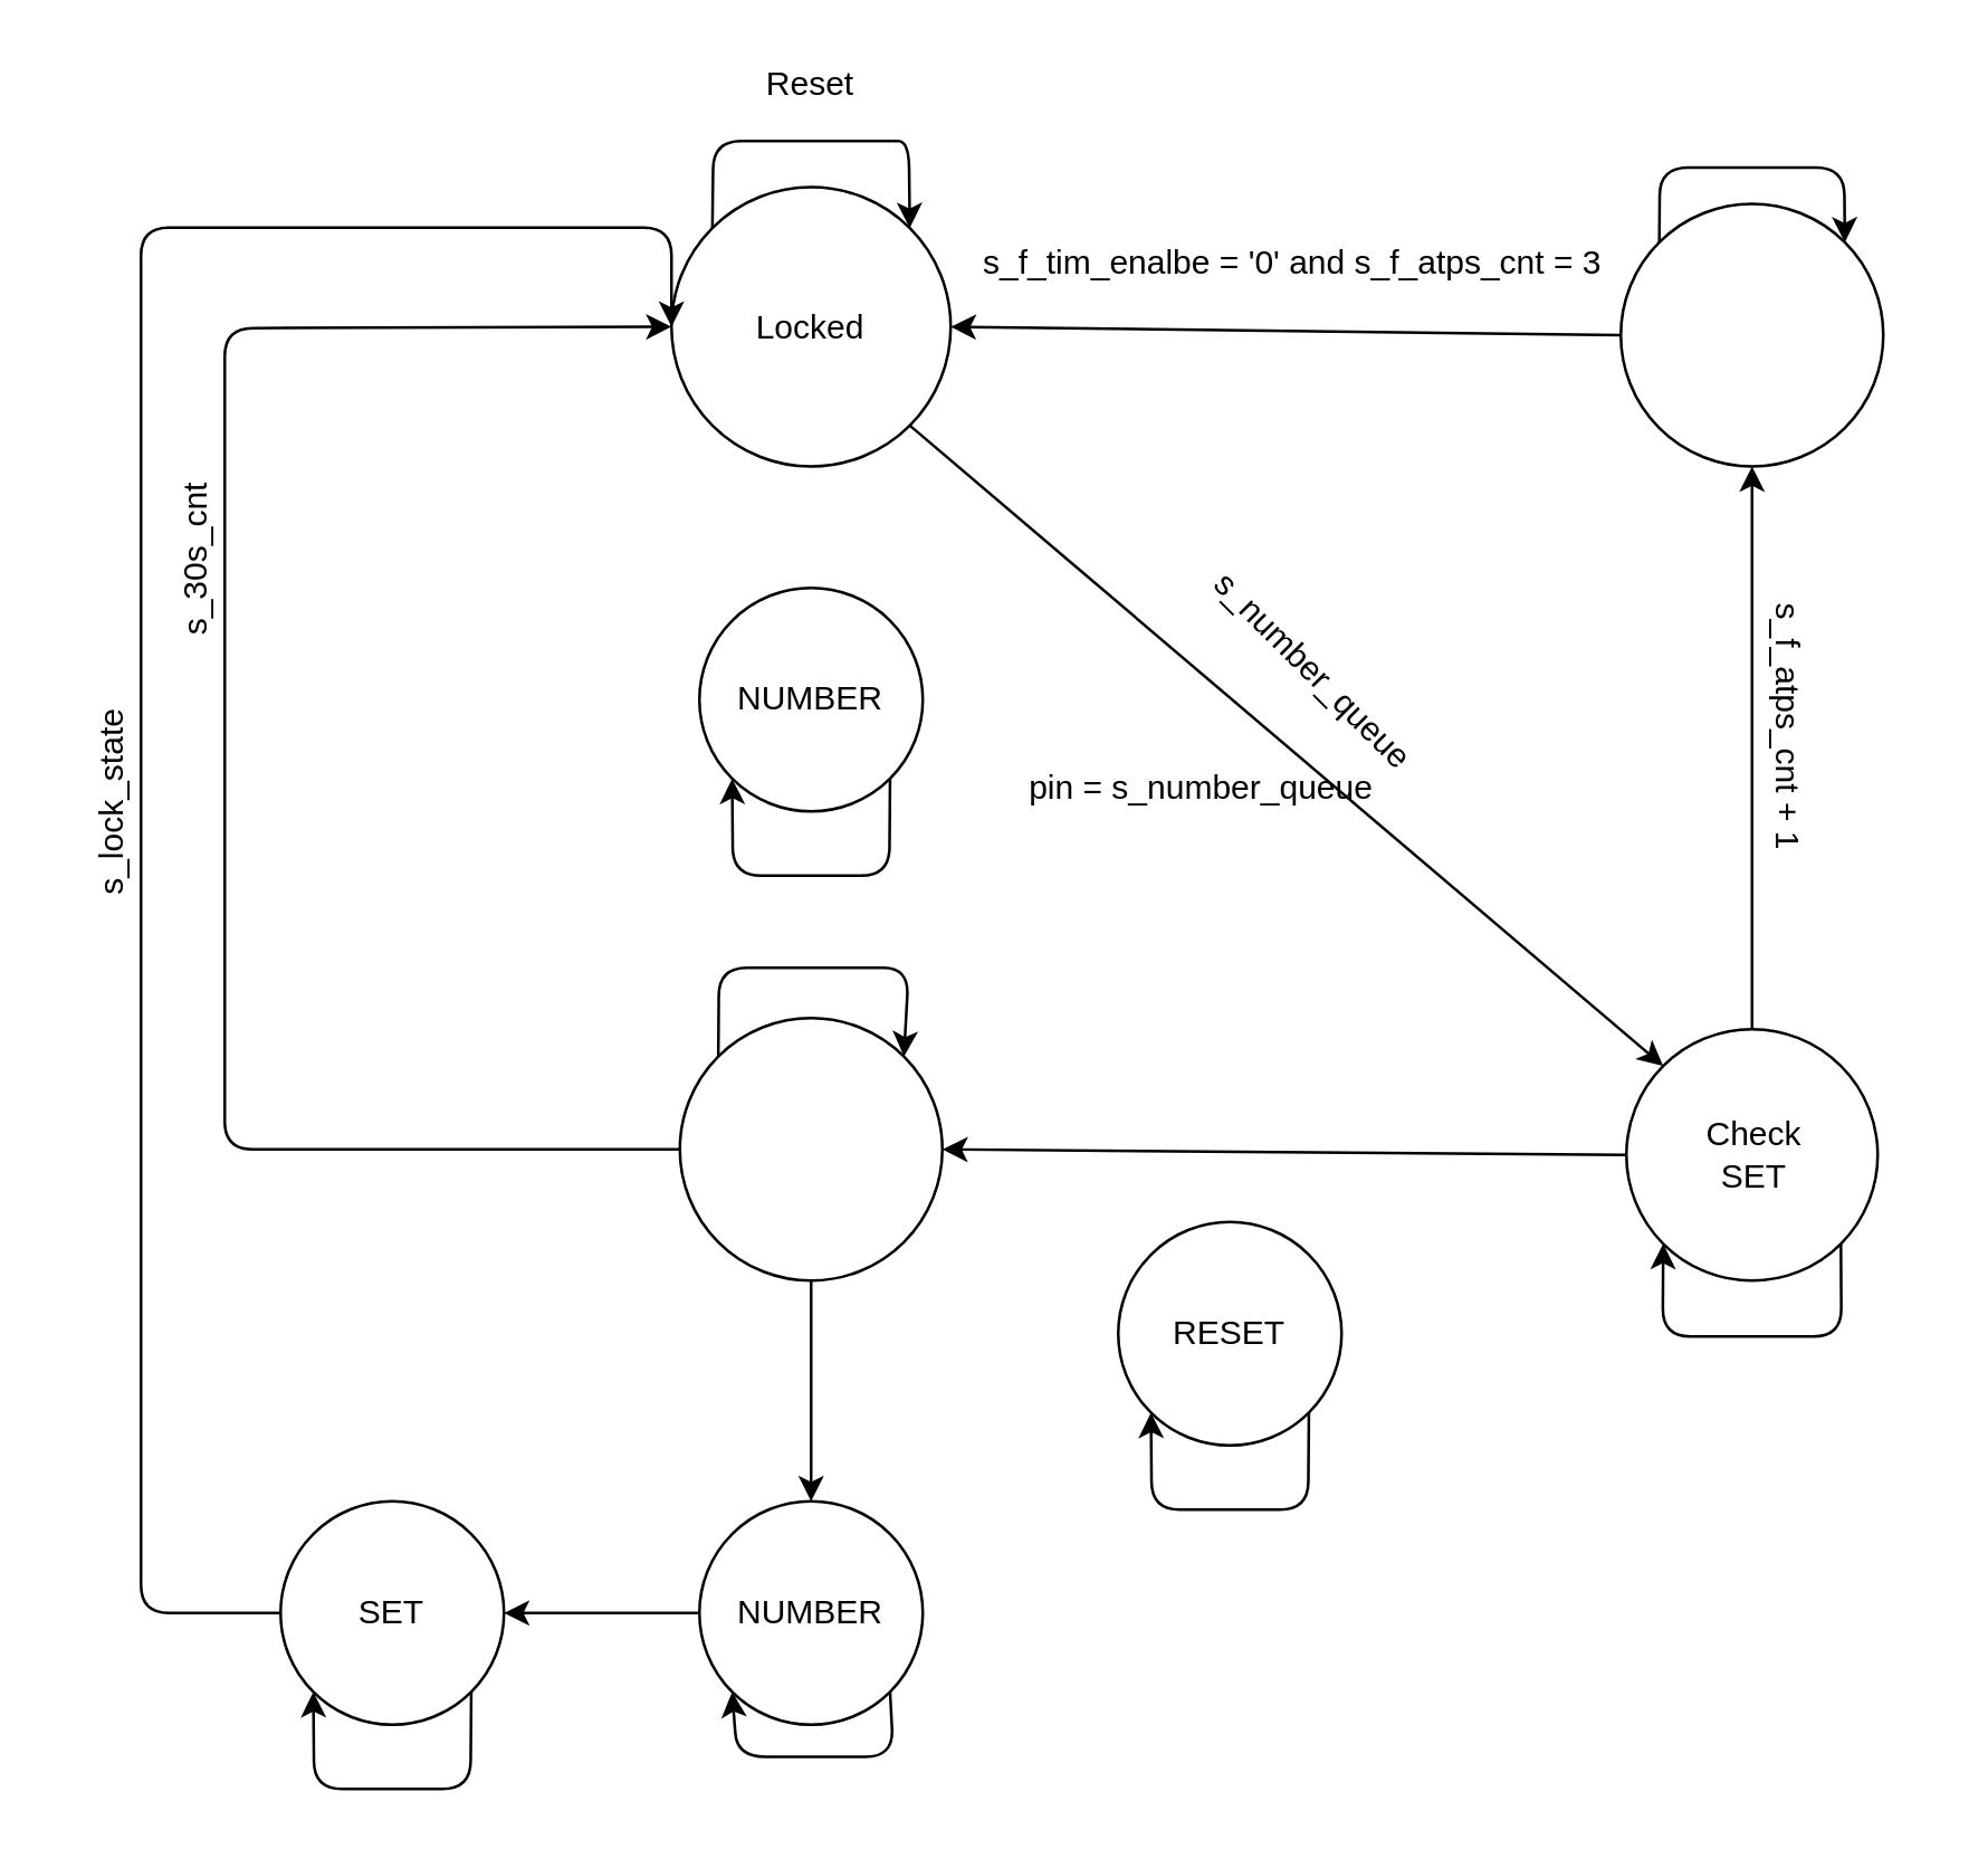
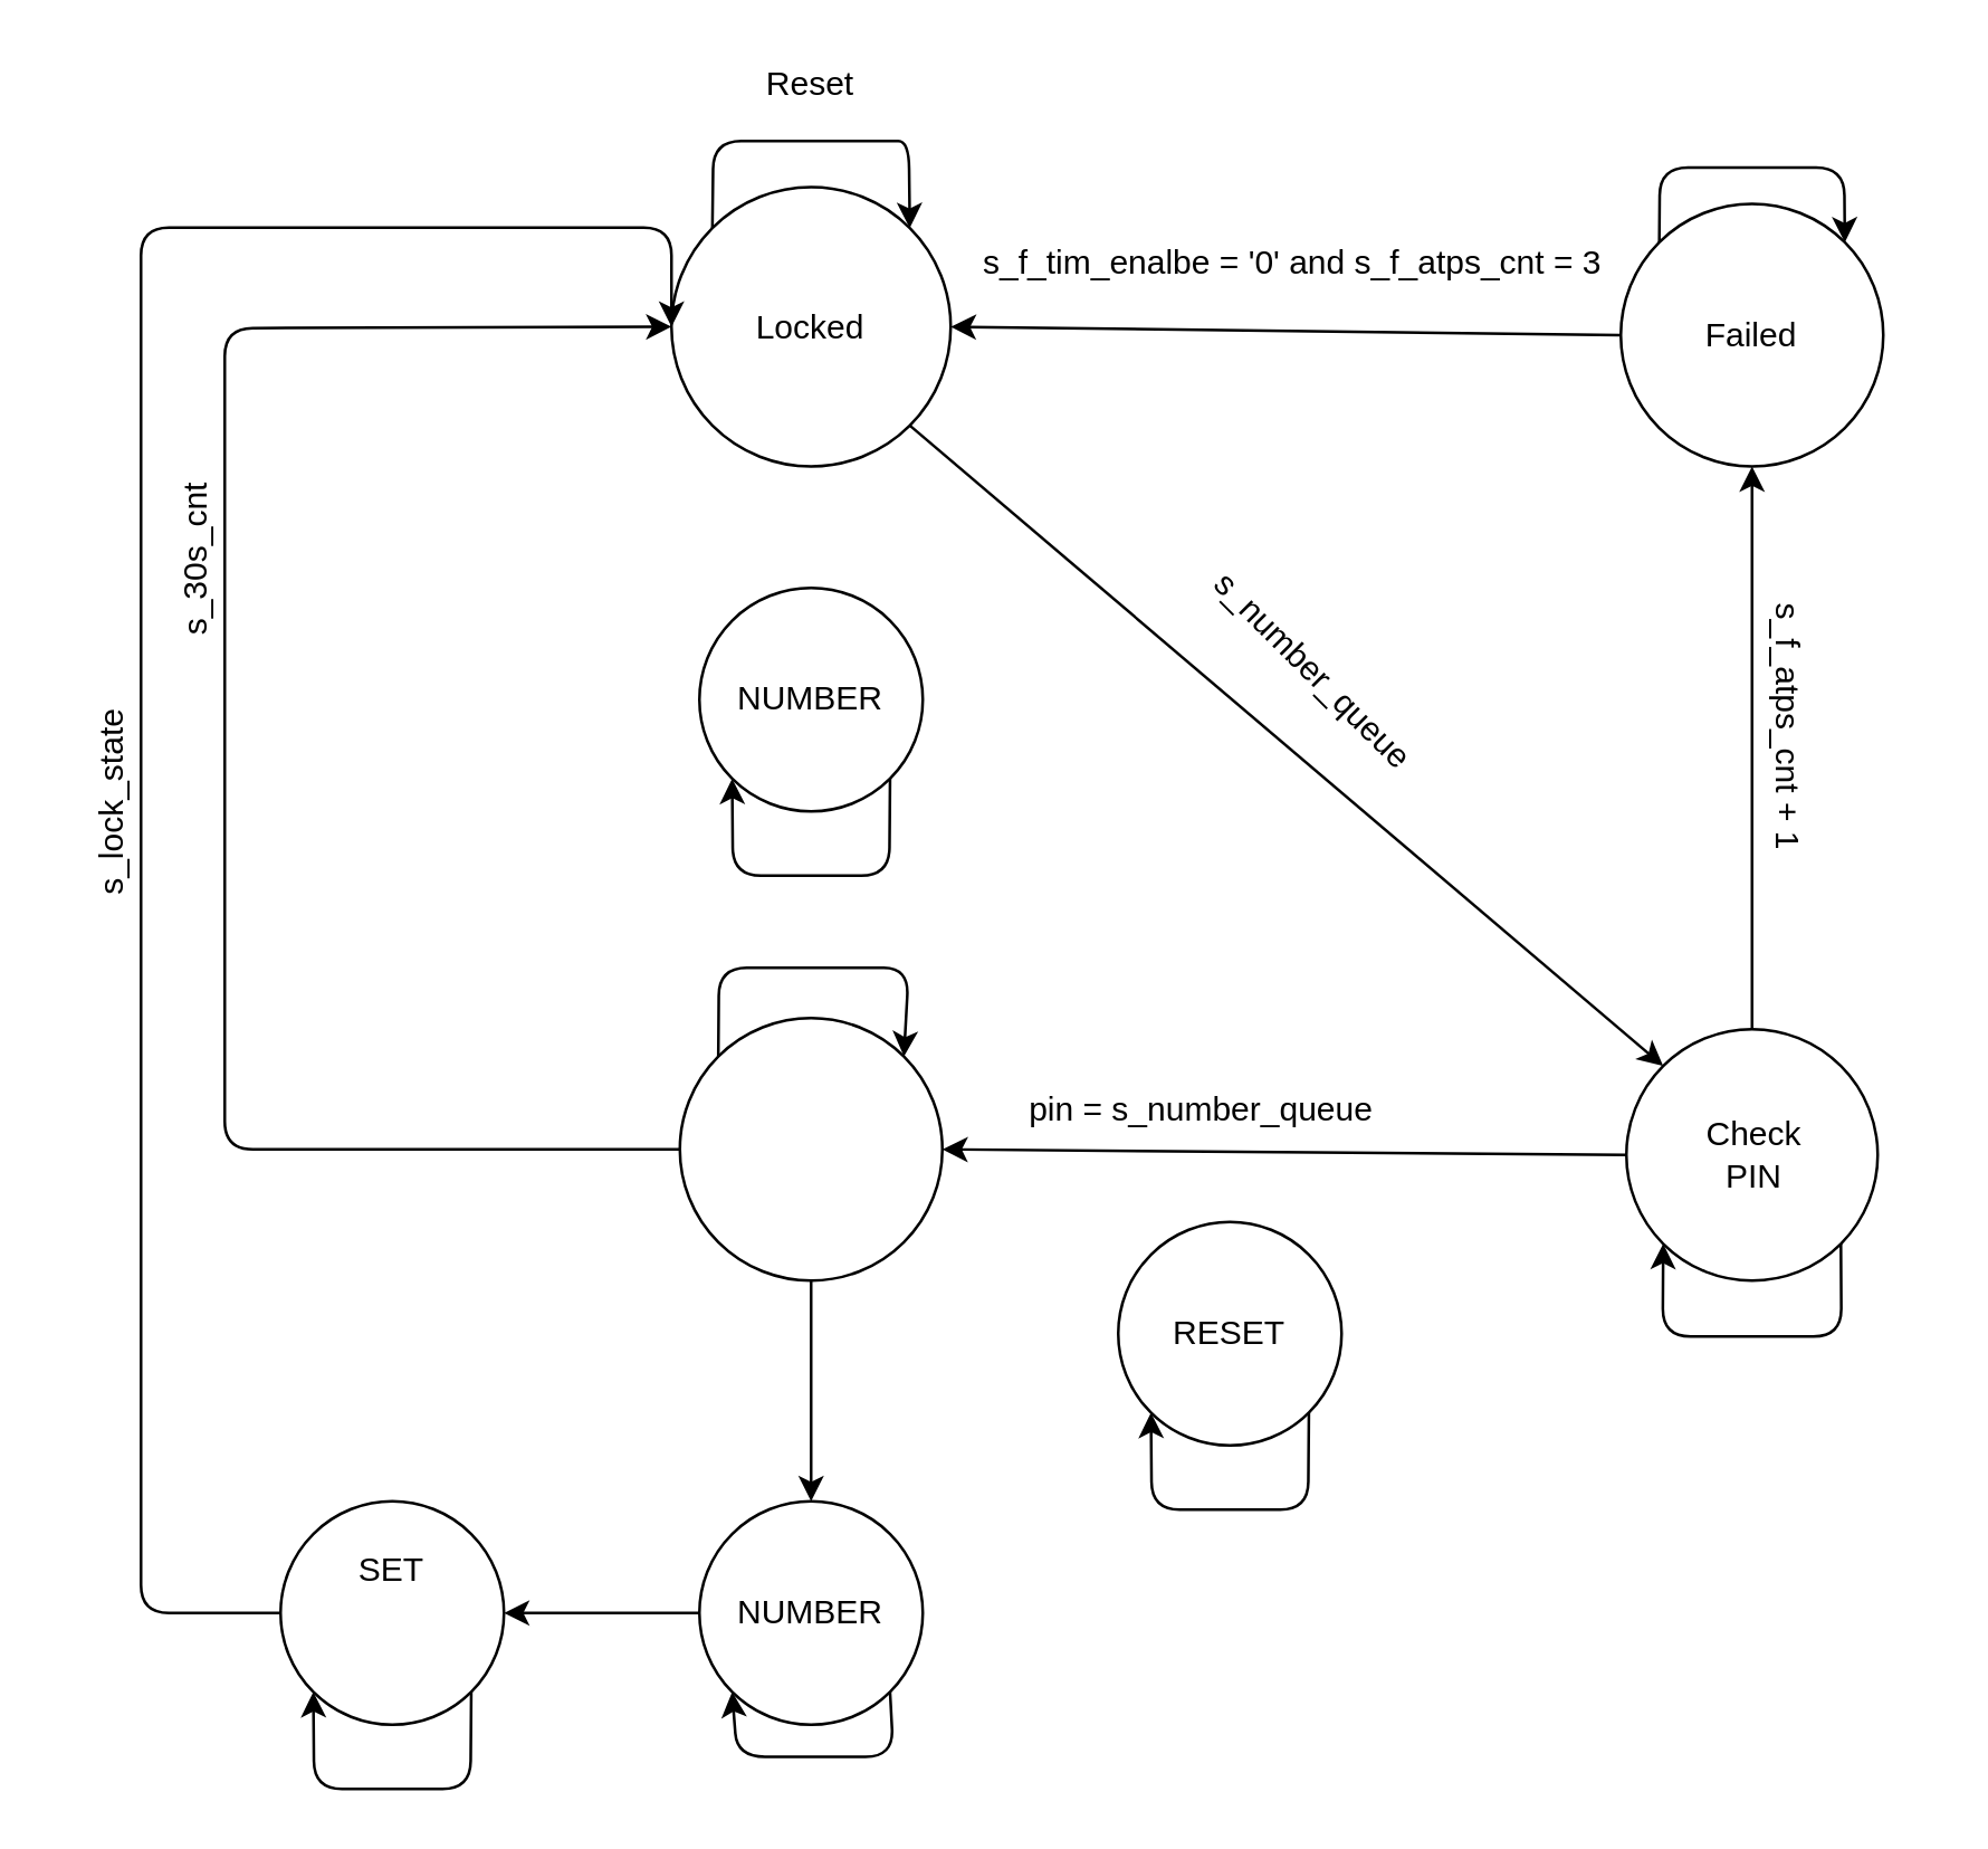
  <mxCell id="0" />
  <mxCell id="1" parent="0" />
  <mxCell id="2" value="" style="ellipse;whiteSpace=wrap;html=1;aspect=fixed;" parent="1" vertex="1"><mxGeometry x="240" y="66.5" width="100" height="100" as="geometry" /></mxCell>
  <mxCell id="3" value="Locked" style="text;html=1;strokeColor=none;fillColor=none;align=center;verticalAlign=middle;whiteSpace=wrap;rounded=0;" parent="1" vertex="1"><mxGeometry x="270" y="106.5" width="40" height="20" as="geometry" /></mxCell>
  <mxCell id="4" value="" style="ellipse;whiteSpace=wrap;html=1;aspect=fixed;" parent="1" vertex="1"><mxGeometry x="580" y="72.5" width="94" height="94" as="geometry" /></mxCell>
+ <mxCell id="5" value="Failed" style="text;html=1;strokeColor=none;fillColor=none;align=center;verticalAlign=middle;whiteSpace=wrap;rounded=0;" parent="1" vertex="1"><mxGeometry x="607" y="109.5" width="40" height="20" as="geometry" /></mxCell>
  <mxCell id="6" value="" style="endArrow=classic;html=1;exitX=0;exitY=0;exitDx=0;exitDy=0;entryX=1;entryY=0;entryDx=0;entryDy=0;" parent="1" source="2" target="2" edge="1"><mxGeometry width="50" height="50" relative="1" as="geometry"><mxPoint x="296" y="370" as="sourcePoint" /><mxPoint x="346" y="320" as="targetPoint" /><Array as="points"><mxPoint x="255" y="50" /><mxPoint x="282" y="50" /><mxPoint x="310" y="50" /><mxPoint x="325" y="50" /></Array></mxGeometry></mxCell>
  <mxCell id="7" style="edgeStyle=orthogonalEdgeStyle;rounded=0;orthogonalLoop=1;jettySize=auto;html=1;exitX=0.5;exitY=0;exitDx=0;exitDy=0;entryX=0.5;entryY=1;entryDx=0;entryDy=0;" edge="1" parent="1" source="8" target="4"><mxGeometry relative="1" as="geometry" /></mxCell>
  <mxCell id="8" value="" style="ellipse;whiteSpace=wrap;html=1;aspect=fixed;" parent="1" vertex="1"><mxGeometry x="582" y="368" width="90" height="90" as="geometry" /></mxCell>
- <mxCell id="9" value="Check SET" style="text;html=1;strokeColor=none;fillColor=none;align=center;verticalAlign=middle;whiteSpace=wrap;rounded=0;" parent="1" vertex="1"><mxGeometry x="608" y="403" width="40" height="20" as="geometry" /></mxCell>
+ <mxCell id="9" value="Check PIN" style="text;html=1;strokeColor=none;fillColor=none;align=center;verticalAlign=middle;whiteSpace=wrap;rounded=0;" parent="1" vertex="1"><mxGeometry x="608" y="403" width="40" height="20" as="geometry" /></mxCell>
  <mxCell id="10" style="edgeStyle=orthogonalEdgeStyle;rounded=0;orthogonalLoop=1;jettySize=auto;html=1;exitX=0.5;exitY=1;exitDx=0;exitDy=0;entryX=0.5;entryY=0;entryDx=0;entryDy=0;" edge="1" parent="1" source="11" target="31"><mxGeometry relative="1" as="geometry" /></mxCell>
  <mxCell id="11" value="" style="ellipse;whiteSpace=wrap;html=1;aspect=fixed;" parent="1" vertex="1"><mxGeometry x="243" y="364" width="94" height="94" as="geometry" /></mxCell>
  <mxCell id="12" value="" style="endArrow=classic;html=1;exitX=0;exitY=0;exitDx=0;exitDy=0;entryX=1;entryY=0;entryDx=0;entryDy=0;" parent="1" source="4" target="4" edge="1"><mxGeometry width="50" height="50" relative="1" as="geometry"><mxPoint x="587" y="39.5" as="sourcePoint" /><mxPoint x="637" y="-10.5" as="targetPoint" /><Array as="points"><mxPoint x="594" y="59.5" /><mxPoint x="627" y="59.5" /><mxPoint x="660" y="59.5" /></Array></mxGeometry></mxCell>
  <mxCell id="13" value="" style="endArrow=classic;html=1;exitX=0;exitY=0;exitDx=0;exitDy=0;entryX=1;entryY=0;entryDx=0;entryDy=0;" parent="1" source="11" target="11" edge="1"><mxGeometry width="50" height="50" relative="1" as="geometry"><mxPoint x="97" y="166" as="sourcePoint" /><mxPoint x="147" y="116" as="targetPoint" /><Array as="points"><mxPoint x="257" y="346" /><mxPoint x="297" y="346" /><mxPoint x="325" y="346" /></Array></mxGeometry></mxCell>
  <mxCell id="14" value="" style="endArrow=classic;html=1;entryX=1;entryY=0.5;entryDx=0;entryDy=0;exitX=0;exitY=0.5;exitDx=0;exitDy=0;" parent="1" source="8" target="11" edge="1"><mxGeometry width="50" height="50" relative="1" as="geometry"><mxPoint x="404" y="500" as="sourcePoint" /><mxPoint x="454" y="450" as="targetPoint" /></mxGeometry></mxCell>
- <mxCell id="15" value="pin = s_number_queue" style="text;html=1;strokeColor=none;fillColor=none;align=center;verticalAlign=middle;whiteSpace=wrap;rounded=0;" parent="1" vertex="1"><mxGeometry x="350" y="272" width="160" height="20" as="geometry" /></mxCell>
+ <mxCell id="15" value="pin = s_number_queue" style="text;html=1;strokeColor=none;fillColor=none;align=center;verticalAlign=middle;whiteSpace=wrap;rounded=0;" parent="1" vertex="1"><mxGeometry x="350" y="387" width="160" height="20" as="geometry" /></mxCell>
  <mxCell id="16" value="s_f_atps_cnt + 1" style="text;html=1;strokeColor=none;fillColor=none;align=center;verticalAlign=middle;whiteSpace=wrap;rounded=0;rotation=90;" parent="1" vertex="1"><mxGeometry x="590" y="250" width="100" height="20" as="geometry" /></mxCell>
  <mxCell id="17" value="" style="endArrow=classic;html=1;exitX=1;exitY=1;exitDx=0;exitDy=0;entryX=0;entryY=1;entryDx=0;entryDy=0;" parent="1" source="8" target="8" edge="1"><mxGeometry width="50" height="50" relative="1" as="geometry"><mxPoint x="448" y="428" as="sourcePoint" /><mxPoint x="498" y="378" as="targetPoint" /><Array as="points"><mxPoint x="659" y="478" /><mxPoint x="627" y="478" /><mxPoint x="595" y="478" /></Array></mxGeometry></mxCell>
  <mxCell id="18" value="" style="endArrow=classic;html=1;exitX=1;exitY=1;exitDx=0;exitDy=0;entryX=0;entryY=0;entryDx=0;entryDy=0;" parent="1" source="2" target="8" edge="1"><mxGeometry width="50" height="50" relative="1" as="geometry"><mxPoint x="300" y="340" as="sourcePoint" /><mxPoint x="380" y="180" as="targetPoint" /></mxGeometry></mxCell>
  <mxCell id="19" value="" style="endArrow=classic;html=1;entryX=1;entryY=0.5;entryDx=0;entryDy=0;exitX=0;exitY=0.5;exitDx=0;exitDy=0;" parent="1" source="4" target="2" edge="1"><mxGeometry width="50" height="50" relative="1" as="geometry"><mxPoint x="280" y="300" as="sourcePoint" /><mxPoint x="330" y="250" as="targetPoint" /></mxGeometry></mxCell>
  <mxCell id="20" value="" style="endArrow=classic;html=1;exitX=0;exitY=0.5;exitDx=0;exitDy=0;entryX=0;entryY=0.5;entryDx=0;entryDy=0;" parent="1" source="11" target="2" edge="1"><mxGeometry width="50" height="50" relative="1" as="geometry"><mxPoint x="250" y="250" as="sourcePoint" /><mxPoint x="100" y="110" as="targetPoint" /><Array as="points"><mxPoint x="80" y="411" /><mxPoint x="80" y="360" /><mxPoint x="80" y="325" /><mxPoint x="80" y="117" /></Array></mxGeometry></mxCell>
  <mxCell id="21" value="s_number_queue" style="text;html=1;strokeColor=none;fillColor=none;align=center;verticalAlign=middle;whiteSpace=wrap;rounded=0;rotation=45;" parent="1" vertex="1"><mxGeometry x="450" y="230" width="40" height="20" as="geometry" /></mxCell>
  <mxCell id="22" value="Reset" style="text;html=1;strokeColor=none;fillColor=none;align=center;verticalAlign=middle;whiteSpace=wrap;rounded=0;" parent="1" vertex="1"><mxGeometry x="270" y="20" width="40" height="20" as="geometry" /></mxCell>
  <mxCell id="23" value="s_30s_cnt" style="text;html=1;strokeColor=none;fillColor=none;align=center;verticalAlign=middle;whiteSpace=wrap;rounded=0;rotation=-90;" parent="1" vertex="1"><mxGeometry x="50" y="190" width="40" height="20" as="geometry" /></mxCell>
  <mxCell id="24" value="" style="ellipse;whiteSpace=wrap;html=1;aspect=fixed;" parent="1" vertex="1"><mxGeometry x="100" y="537" width="80" height="80" as="geometry" /></mxCell>
- <mxCell id="25" value="SET" style="text;html=1;strokeColor=none;fillColor=none;align=center;verticalAlign=middle;whiteSpace=wrap;rounded=0;" parent="1" vertex="1"><mxGeometry x="120" y="567" width="40" height="20" as="geometry" /></mxCell>
+ <mxCell id="25" value="SET" style="text;html=1;strokeColor=none;fillColor=none;align=center;verticalAlign=middle;whiteSpace=wrap;rounded=0;" parent="1" vertex="1"><mxGeometry x="120" y="552" width="40" height="20" as="geometry" /></mxCell>
  <mxCell id="26" value="" style="endArrow=classic;html=1;exitX=1;exitY=1;exitDx=0;exitDy=0;entryX=0;entryY=1;entryDx=0;entryDy=0;" parent="1" source="24" target="24" edge="1"><mxGeometry width="50" height="50" relative="1" as="geometry"><mxPoint x="169.82" y="607" as="sourcePoint" /><mxPoint x="49" y="670.18" as="targetPoint" /><Array as="points"><mxPoint x="168" y="640" /><mxPoint x="112" y="640" /></Array></mxGeometry></mxCell>
  <mxCell id="27" value="" style="endArrow=classic;html=1;exitX=0;exitY=0.5;exitDx=0;exitDy=0;entryX=0;entryY=0.5;entryDx=0;entryDy=0;" parent="1" source="24" target="2" edge="1"><mxGeometry width="50" height="50" relative="1" as="geometry"><mxPoint x="360" y="320" as="sourcePoint" /><mxPoint x="410" y="270" as="targetPoint" /><Array as="points"><mxPoint x="50" y="577" /><mxPoint x="50" y="490" /><mxPoint x="50" y="81" /><mxPoint x="240" y="81" /></Array></mxGeometry></mxCell>
  <mxCell id="28" value="s_lock_state" style="text;html=1;strokeColor=none;fillColor=none;align=center;verticalAlign=middle;whiteSpace=wrap;rounded=0;rotation=-90;" parent="1" vertex="1"><mxGeometry x="20" y="277" width="40" height="20" as="geometry" /></mxCell>
  <mxCell id="29" value="s_f_tim_enalbe = '0' and s_f_atps_cnt = 3" style="text;whiteSpace=wrap;html=1;" vertex="1" parent="1"><mxGeometry x="350" y="79.5" width="250" height="30" as="geometry" /></mxCell>
  <mxCell id="30" style="edgeStyle=orthogonalEdgeStyle;rounded=0;orthogonalLoop=1;jettySize=auto;html=1;exitX=0;exitY=0.5;exitDx=0;exitDy=0;entryX=1;entryY=0.5;entryDx=0;entryDy=0;" edge="1" parent="1" source="31" target="24"><mxGeometry relative="1" as="geometry" /></mxCell>
  <mxCell id="31" value="" style="ellipse;whiteSpace=wrap;html=1;aspect=fixed;" vertex="1" parent="1"><mxGeometry x="250" y="537" width="80" height="80" as="geometry" /></mxCell>
  <mxCell id="32" value="NUMBER" style="text;html=1;strokeColor=none;fillColor=none;align=center;verticalAlign=middle;whiteSpace=wrap;rounded=0;" vertex="1" parent="1"><mxGeometry x="270" y="567" width="40" height="20" as="geometry" /></mxCell>
  <mxCell id="33" value="" style="endArrow=classic;html=1;exitX=1;exitY=1;exitDx=0;exitDy=0;entryX=0;entryY=1;entryDx=0;entryDy=0;" edge="1" parent="1" source="31" target="31"><mxGeometry width="50" height="50" relative="1" as="geometry"><mxPoint x="331.32" y="595.5" as="sourcePoint" /><mxPoint x="210.5" y="658.68" as="targetPoint" /><Array as="points"><mxPoint x="319.5" y="628.5" /><mxPoint x="263.5" y="628.5" /></Array></mxGeometry></mxCell>
  <mxCell id="34" value="" style="ellipse;whiteSpace=wrap;html=1;aspect=fixed;" vertex="1" parent="1"><mxGeometry x="400" y="437" width="80" height="80" as="geometry" /></mxCell>
  <mxCell id="35" value="RESET" style="text;html=1;strokeColor=none;fillColor=none;align=center;verticalAlign=middle;whiteSpace=wrap;rounded=0;" vertex="1" parent="1"><mxGeometry x="420" y="467" width="40" height="20" as="geometry" /></mxCell>
  <mxCell id="36" value="" style="endArrow=classic;html=1;exitX=1;exitY=1;exitDx=0;exitDy=0;entryX=0;entryY=1;entryDx=0;entryDy=0;" edge="1" parent="1" source="34" target="34"><mxGeometry width="50" height="50" relative="1" as="geometry"><mxPoint x="479.82" y="507" as="sourcePoint" /><mxPoint x="359" y="570.18" as="targetPoint" /><Array as="points"><mxPoint x="468" y="540" /><mxPoint x="412" y="540" /></Array></mxGeometry></mxCell>
  <mxCell id="37" style="edgeStyle=orthogonalEdgeStyle;rounded=0;orthogonalLoop=1;jettySize=auto;html=1;exitX=0.5;exitY=1;exitDx=0;exitDy=0;" edge="1" parent="1" source="32" target="32"><mxGeometry relative="1" as="geometry" /></mxCell>
  <mxCell id="38" value="" style="ellipse;whiteSpace=wrap;html=1;aspect=fixed;" vertex="1" parent="1"><mxGeometry x="250" y="210" width="80" height="80" as="geometry" /></mxCell>
  <mxCell id="39" value="NUMBER" style="text;html=1;strokeColor=none;fillColor=none;align=center;verticalAlign=middle;whiteSpace=wrap;rounded=0;" vertex="1" parent="1"><mxGeometry x="270" y="240" width="40" height="20" as="geometry" /></mxCell>
  <mxCell id="40" value="" style="endArrow=classic;html=1;exitX=1;exitY=1;exitDx=0;exitDy=0;entryX=0;entryY=1;entryDx=0;entryDy=0;" edge="1" parent="1" source="38" target="38"><mxGeometry width="50" height="50" relative="1" as="geometry"><mxPoint x="329.82" y="280" as="sourcePoint" /><mxPoint x="209" y="343.18" as="targetPoint" /><Array as="points"><mxPoint x="318" y="313" /><mxPoint x="262" y="313" /></Array></mxGeometry></mxCell>
  <mxCell id="41" style="edgeStyle=orthogonalEdgeStyle;rounded=0;orthogonalLoop=1;jettySize=auto;html=1;exitX=0.5;exitY=1;exitDx=0;exitDy=0;" edge="1" parent="1" source="39" target="39"><mxGeometry relative="1" as="geometry" /></mxCell>
